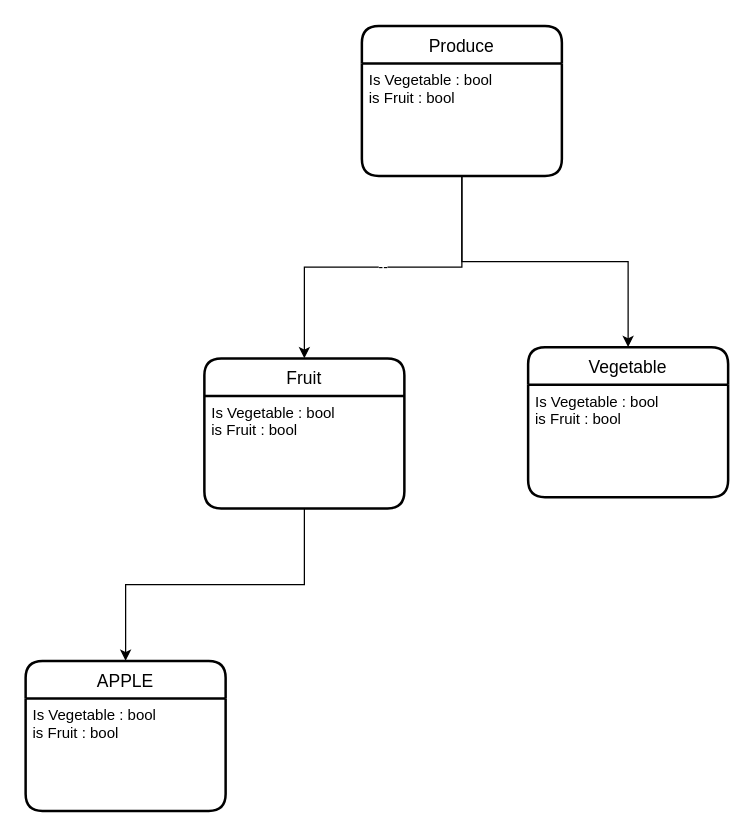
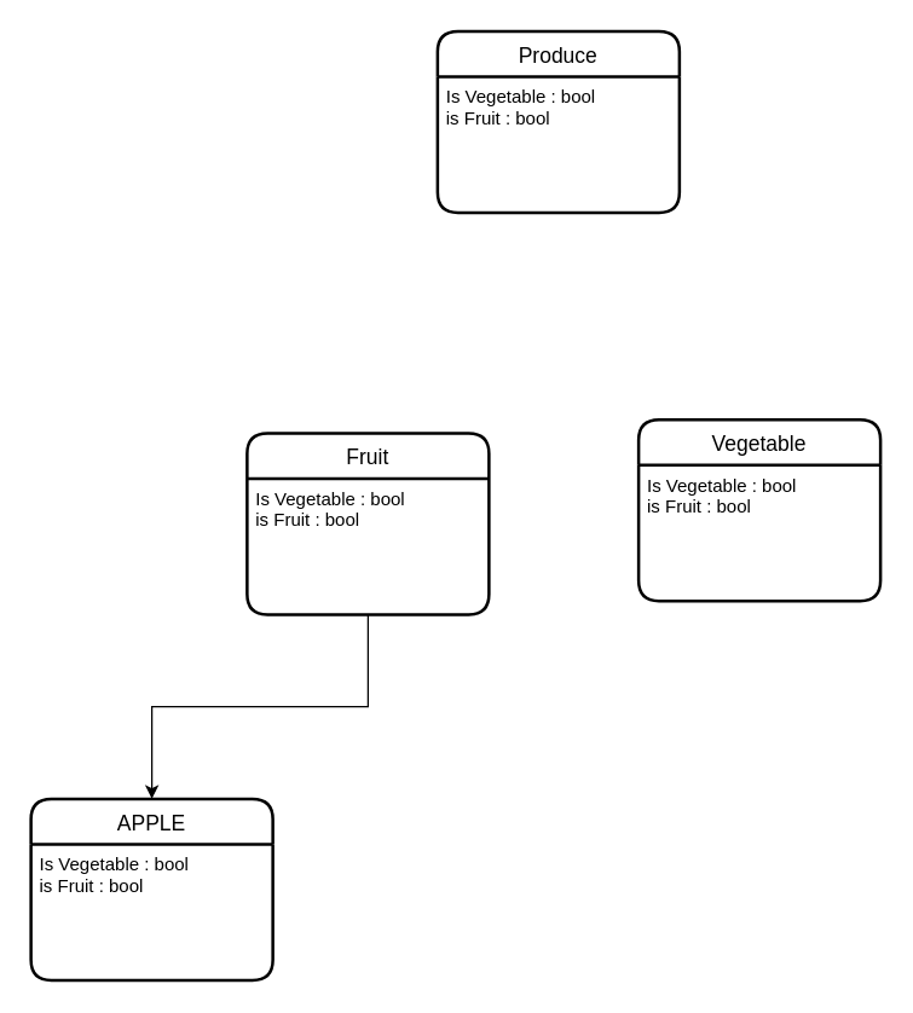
  <mxCell id="0" />
  <mxCell id="1" parent="0" />
- <mxCell id="2" value="--" style="edgeStyle=orthogonalEdgeStyle;rounded=0;orthogonalLoop=1;jettySize=auto;html=1;" edge="1" parent="1" source="4" target="7"><mxGeometry relative="1" as="geometry" /></mxCell>
- <mxCell id="3" value="" style="edgeStyle=orthogonalEdgeStyle;rounded=0;orthogonalLoop=1;jettySize=auto;html=1;" edge="1" parent="1" source="4" target="9"><mxGeometry relative="1" as="geometry" /></mxCell>
  <mxCell id="4" value="Produce" style="swimlane;childLayout=stackLayout;horizontal=1;startSize=30;horizontalStack=0;rounded=1;fontSize=14;fontStyle=0;strokeWidth=2;resizeParent=0;resizeLast=1;shadow=0;dashed=0;align=center;" vertex="1" parent="1"><mxGeometry x="289" y="20" width="160" height="120" as="geometry" /></mxCell>
  <mxCell id="5" value="Is Vegetable : bool&#10;is Fruit : bool" style="align=left;strokeColor=none;fillColor=none;spacingLeft=4;fontSize=12;verticalAlign=top;resizable=0;rotatable=0;part=1;" vertex="1" parent="4"><mxGeometry y="30" width="160" height="90" as="geometry" /></mxCell>
  <mxCell id="6" value="" style="edgeStyle=orthogonalEdgeStyle;rounded=0;orthogonalLoop=1;jettySize=auto;html=1;exitX=0.5;exitY=1;exitDx=0;exitDy=0;entryX=0.5;entryY=0;entryDx=0;entryDy=0;" edge="1" parent="1" source="8" target="11"><mxGeometry relative="1" as="geometry"><mxPoint x="46" y="494" as="targetPoint" /></mxGeometry></mxCell>
  <mxCell id="7" value="Fruit" style="swimlane;childLayout=stackLayout;horizontal=1;startSize=30;horizontalStack=0;rounded=1;fontSize=14;fontStyle=0;strokeWidth=2;resizeParent=0;resizeLast=1;shadow=0;dashed=0;align=center;" vertex="1" parent="1"><mxGeometry x="163" y="286" width="160" height="120" as="geometry" /></mxCell>
  <mxCell id="8" value="Is Vegetable : bool&#10;is Fruit : bool" style="align=left;strokeColor=none;fillColor=none;spacingLeft=4;fontSize=12;verticalAlign=top;resizable=0;rotatable=0;part=1;" vertex="1" parent="7"><mxGeometry y="30" width="160" height="90" as="geometry" /></mxCell>
  <mxCell id="9" value="Vegetable" style="swimlane;childLayout=stackLayout;horizontal=1;startSize=30;horizontalStack=0;rounded=1;fontSize=14;fontStyle=0;strokeWidth=2;resizeParent=0;resizeLast=1;shadow=0;dashed=0;align=center;" vertex="1" parent="1"><mxGeometry x="422" y="277" width="160" height="120" as="geometry" /></mxCell>
  <mxCell id="10" value="Is Vegetable : bool&#10;is Fruit : bool" style="align=left;strokeColor=none;fillColor=none;spacingLeft=4;fontSize=12;verticalAlign=top;resizable=0;rotatable=0;part=1;" vertex="1" parent="9"><mxGeometry y="30" width="160" height="90" as="geometry" /></mxCell>
  <mxCell id="11" value="APPLE" style="swimlane;childLayout=stackLayout;horizontal=1;startSize=30;horizontalStack=0;rounded=1;fontSize=14;fontStyle=0;strokeWidth=2;resizeParent=0;resizeLast=1;shadow=0;dashed=0;align=center;" vertex="1" parent="1"><mxGeometry x="20" y="528" width="160" height="120" as="geometry" /></mxCell>
  <mxCell id="12" value="Is Vegetable : bool&#10;is Fruit : bool" style="align=left;strokeColor=none;fillColor=none;spacingLeft=4;fontSize=12;verticalAlign=top;resizable=0;rotatable=0;part=1;" vertex="1" parent="11"><mxGeometry y="30" width="160" height="90" as="geometry" /></mxCell>
